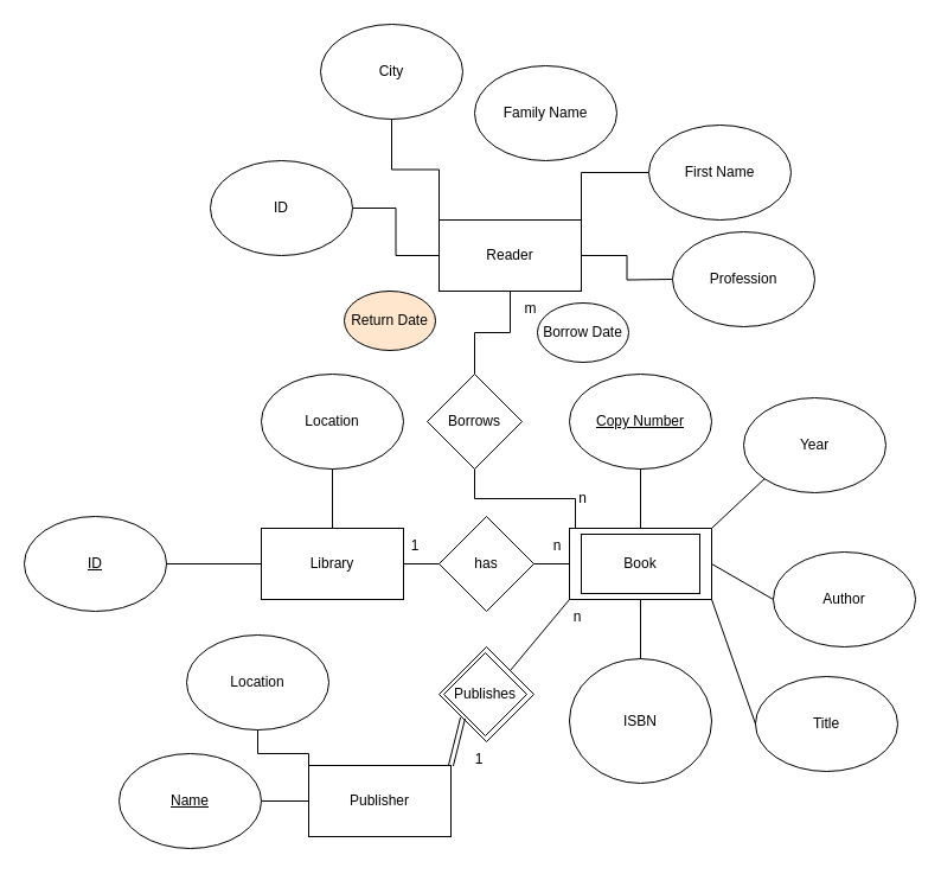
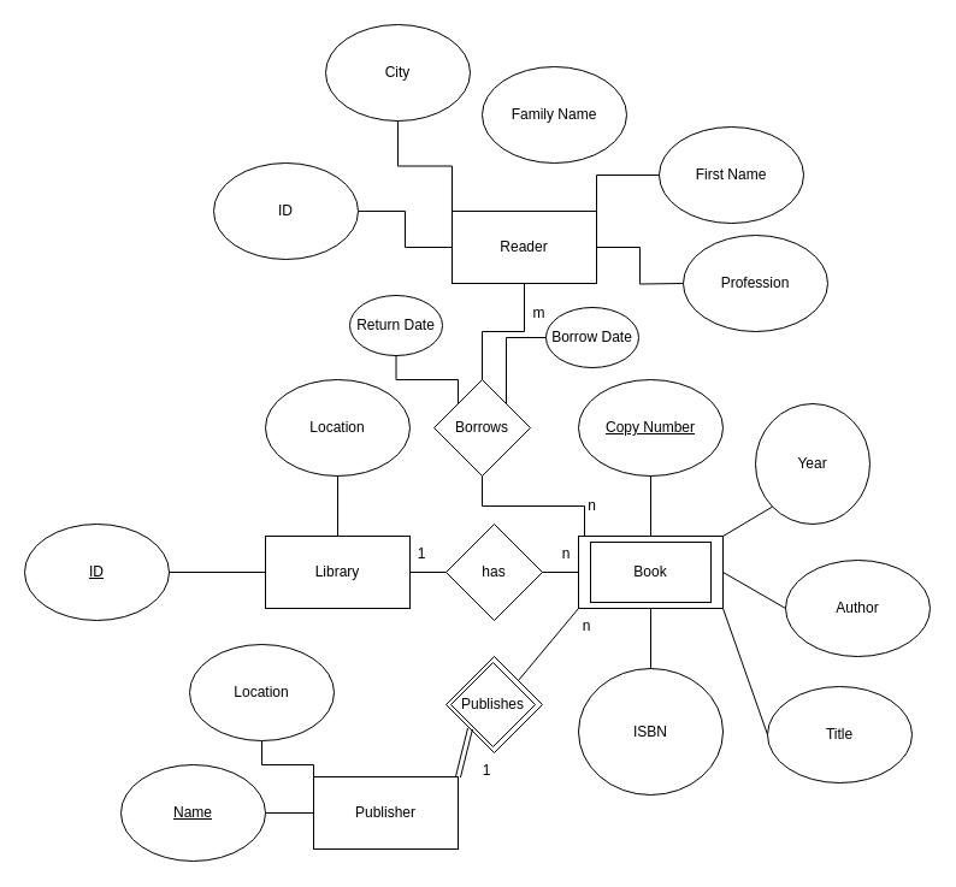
  <mxCell id="0" />
  <mxCell id="1" parent="0" />
  <mxCell id="2" value="Library" style="rounded=0;whiteSpace=wrap;html=1;" vertex="1" parent="1"><mxGeometry x="220" y="445" width="120" height="60" as="geometry" /></mxCell>
  <mxCell id="3" value="&lt;u&gt;ID&lt;/u&gt;" style="ellipse;whiteSpace=wrap;html=1;" vertex="1" parent="1"><mxGeometry x="20" y="435" width="120" height="80" as="geometry" /></mxCell>
  <mxCell id="4" value="Location" style="ellipse;whiteSpace=wrap;html=1;" vertex="1" parent="1"><mxGeometry x="220" y="315" width="120" height="80" as="geometry" /></mxCell>
  <mxCell id="5" value="Book" style="rounded=0;whiteSpace=wrap;html=1;shadow=0;glass=0;" vertex="1" parent="1"><mxGeometry x="480" y="445" width="120" height="60" as="geometry" /></mxCell>
  <mxCell id="6" value="has" style="rhombus;whiteSpace=wrap;html=1;" vertex="1" parent="1"><mxGeometry x="370" y="435" width="80" height="80" as="geometry" /></mxCell>
  <mxCell id="7" value="" style="endArrow=none;html=1;rounded=0;exitX=0;exitY=0.5;exitDx=0;exitDy=0;entryX=1;entryY=0.5;entryDx=0;entryDy=0;" edge="1" parent="1" source="2" target="3"><mxGeometry width="50" height="50" relative="1" as="geometry"><mxPoint x="250" y="495" as="sourcePoint" /><mxPoint x="300" y="445" as="targetPoint" /></mxGeometry></mxCell>
  <mxCell id="8" value="" style="endArrow=none;html=1;rounded=0;entryX=0.5;entryY=1;entryDx=0;entryDy=0;" edge="1" parent="1" target="4"><mxGeometry width="50" height="50" relative="1" as="geometry"><mxPoint x="280" y="445" as="sourcePoint" /><mxPoint x="330" y="405" as="targetPoint" /></mxGeometry></mxCell>
  <mxCell id="9" value="" style="endArrow=none;html=1;rounded=0;exitX=1;exitY=0.5;exitDx=0;exitDy=0;" edge="1" parent="1" source="2"><mxGeometry width="50" height="50" relative="1" as="geometry"><mxPoint x="390" y="525" as="sourcePoint" /><mxPoint x="370" y="475" as="targetPoint" /></mxGeometry></mxCell>
  <mxCell id="10" value="" style="endArrow=none;html=1;rounded=0;entryX=0;entryY=0.5;entryDx=0;entryDy=0;" edge="1" parent="1" source="6" target="5"><mxGeometry width="50" height="50" relative="1" as="geometry"><mxPoint x="440" y="615" as="sourcePoint" /><mxPoint x="490" y="565" as="targetPoint" /></mxGeometry></mxCell>
  <mxCell id="11" value="1" style="text;html=1;align=center;verticalAlign=middle;whiteSpace=wrap;rounded=0;" vertex="1" parent="1"><mxGeometry x="320" y="445" width="60" height="30" as="geometry" /></mxCell>
  <mxCell id="12" value="n" style="text;html=1;align=center;verticalAlign=middle;whiteSpace=wrap;rounded=0;" vertex="1" parent="1"><mxGeometry x="440" y="445" width="60" height="30" as="geometry" /></mxCell>
  <mxCell id="13" value="&lt;u&gt;Copy Number&lt;/u&gt;" style="ellipse;whiteSpace=wrap;html=1;" vertex="1" parent="1"><mxGeometry x="480" y="315" width="120" height="80" as="geometry" /></mxCell>
  <mxCell id="14" value="" style="endArrow=none;html=1;rounded=0;entryX=0.5;entryY=1;entryDx=0;entryDy=0;" edge="1" parent="1" source="5" target="13"><mxGeometry width="50" height="50" relative="1" as="geometry"><mxPoint x="250" y="495" as="sourcePoint" /><mxPoint x="300" y="445" as="targetPoint" /></mxGeometry></mxCell>
  <mxCell id="15" value="ISBN" style="ellipse;whiteSpace=wrap;html=1;" vertex="1" parent="1"><mxGeometry x="480" y="555" width="120" height="105" as="geometry" /></mxCell>
  <mxCell id="16" value="" style="endArrow=none;html=1;rounded=0;entryX=0.5;entryY=0;entryDx=0;entryDy=0;exitX=0.5;exitY=1;exitDx=0;exitDy=0;" edge="1" parent="1" source="5" target="15"><mxGeometry width="50" height="50" relative="1" as="geometry"><mxPoint x="550" y="455" as="sourcePoint" /><mxPoint x="550" y="405" as="targetPoint" /></mxGeometry></mxCell>
- <mxCell id="17" value="Year" style="ellipse;whiteSpace=wrap;html=1;" vertex="1" parent="1"><mxGeometry x="627" y="335" width="120" height="80" as="geometry" /></mxCell>
+ <mxCell id="17" value="Year" style="ellipse;whiteSpace=wrap;html=1;" vertex="1" parent="1"><mxGeometry x="627" y="335" width="95" height="100" as="geometry" /></mxCell>
  <mxCell id="18" value="Author" style="ellipse;whiteSpace=wrap;html=1;" vertex="1" parent="1"><mxGeometry x="652" y="465" width="120" height="80" as="geometry" /></mxCell>
  <mxCell id="19" value="Title" style="ellipse;whiteSpace=wrap;html=1;" vertex="1" parent="1"><mxGeometry x="637" y="570" width="120" height="80" as="geometry" /></mxCell>
  <mxCell id="20" value="" style="endArrow=none;html=1;rounded=0;entryX=1;entryY=1;entryDx=0;entryDy=0;exitX=0;exitY=0.5;exitDx=0;exitDy=0;" edge="1" parent="1" source="19" target="5"><mxGeometry width="50" height="50" relative="1" as="geometry"><mxPoint x="627" y="715" as="sourcePoint" /><mxPoint x="677" y="665" as="targetPoint" /></mxGeometry></mxCell>
  <mxCell id="21" value="" style="endArrow=none;html=1;rounded=0;entryX=1;entryY=0.5;entryDx=0;entryDy=0;exitX=0;exitY=0.5;exitDx=0;exitDy=0;" edge="1" parent="1" source="18" target="5"><mxGeometry width="50" height="50" relative="1" as="geometry"><mxPoint x="627" y="735" as="sourcePoint" /><mxPoint x="677" y="685" as="targetPoint" /></mxGeometry></mxCell>
  <mxCell id="22" value="" style="endArrow=none;html=1;rounded=0;entryX=1;entryY=0;entryDx=0;entryDy=0;exitX=0;exitY=1;exitDx=0;exitDy=0;" edge="1" parent="1" source="17" target="5"><mxGeometry width="50" height="50" relative="1" as="geometry"><mxPoint x="657" y="765" as="sourcePoint" /><mxPoint x="707" y="715" as="targetPoint" /></mxGeometry></mxCell>
  <mxCell id="23" value="Publisher" style="rounded=0;whiteSpace=wrap;html=1;" vertex="1" parent="1"><mxGeometry x="260" y="645" width="120" height="60" as="geometry" /></mxCell>
  <mxCell id="24" value="Publishes" style="rhombus;whiteSpace=wrap;html=1;" vertex="1" parent="1"><mxGeometry x="370" y="545" width="80" height="80" as="geometry" /></mxCell>
  <mxCell id="25" value="" style="endArrow=none;html=1;rounded=0;exitX=1;exitY=0;exitDx=0;exitDy=0;entryX=0;entryY=1;entryDx=0;entryDy=0;shape=link;" edge="1" parent="1" source="23" target="24"><mxGeometry width="50" height="50" relative="1" as="geometry"><mxPoint x="437" y="705" as="sourcePoint" /><mxPoint x="487" y="655" as="targetPoint" /></mxGeometry></mxCell>
  <mxCell id="26" value="" style="endArrow=none;html=1;rounded=0;entryX=0;entryY=1;entryDx=0;entryDy=0;exitX=1;exitY=0;exitDx=0;exitDy=0;" edge="1" parent="1" source="24" target="5"><mxGeometry width="50" height="50" relative="1" as="geometry"><mxPoint x="437" y="735" as="sourcePoint" /><mxPoint x="487" y="685" as="targetPoint" /></mxGeometry></mxCell>
  <mxCell id="27" value="1" style="text;html=1;align=center;verticalAlign=middle;whiteSpace=wrap;rounded=0;" vertex="1" parent="1"><mxGeometry x="374" y="625" width="60" height="30" as="geometry" /></mxCell>
  <mxCell id="28" value="n" style="text;html=1;align=center;verticalAlign=middle;whiteSpace=wrap;rounded=0;" vertex="1" parent="1"><mxGeometry x="457" y="505" width="60" height="30" as="geometry" /></mxCell>
  <mxCell id="29" style="edgeStyle=orthogonalEdgeStyle;rounded=0;orthogonalLoop=1;jettySize=auto;html=1;entryX=0;entryY=0.5;entryDx=0;entryDy=0;endArrow=none;endFill=0;" edge="1" parent="1" source="30" target="23"><mxGeometry relative="1" as="geometry" /></mxCell>
  <mxCell id="30" value="&lt;u&gt;Name&lt;/u&gt;" style="ellipse;whiteSpace=wrap;html=1;" vertex="1" parent="1"><mxGeometry x="100" y="635" width="120" height="80" as="geometry" /></mxCell>
  <mxCell id="31" style="edgeStyle=orthogonalEdgeStyle;rounded=0;orthogonalLoop=1;jettySize=auto;html=1;entryX=0;entryY=0;entryDx=0;entryDy=0;endArrow=none;endFill=0;" edge="1" parent="1" source="32" target="23"><mxGeometry relative="1" as="geometry" /></mxCell>
  <mxCell id="32" value="Location" style="ellipse;whiteSpace=wrap;html=1;" vertex="1" parent="1"><mxGeometry x="157" y="535" width="120" height="80" as="geometry" /></mxCell>
- <mxCell id="33" value="Reader" style="rounded=0;whiteSpace=wrap;html=1;" vertex="1" parent="1"><mxGeometry x="370" y="185" width="120" height="60" as="geometry" /></mxCell>
+ <mxCell id="33" value="Reader" style="rounded=0;whiteSpace=wrap;html=1;" vertex="1" parent="1"><mxGeometry x="375" y="175" width="120" height="60" as="geometry" /></mxCell>
  <mxCell id="34" style="edgeStyle=orthogonalEdgeStyle;rounded=0;orthogonalLoop=1;jettySize=auto;html=1;entryX=0;entryY=0.5;entryDx=0;entryDy=0;endArrow=none;endFill=0;" edge="1" parent="1" source="35" target="33"><mxGeometry relative="1" as="geometry" /></mxCell>
  <mxCell id="35" value="ID" style="ellipse;whiteSpace=wrap;html=1;" vertex="1" parent="1"><mxGeometry x="177" y="135" width="120" height="80" as="geometry" /></mxCell>
  <mxCell id="36" value="Family Name" style="ellipse;whiteSpace=wrap;html=1;" vertex="1" parent="1"><mxGeometry x="400" y="55" width="120" height="80" as="geometry" /></mxCell>
  <mxCell id="37" style="edgeStyle=orthogonalEdgeStyle;rounded=0;orthogonalLoop=1;jettySize=auto;html=1;entryX=1;entryY=0;entryDx=0;entryDy=0;endArrow=none;endFill=0;" edge="1" parent="1" source="38" target="33"><mxGeometry relative="1" as="geometry" /></mxCell>
  <mxCell id="38" value="First Name" style="ellipse;whiteSpace=wrap;html=1;" vertex="1" parent="1"><mxGeometry x="547" y="105" width="120" height="80" as="geometry" /></mxCell>
  <mxCell id="39" style="edgeStyle=orthogonalEdgeStyle;rounded=0;orthogonalLoop=1;jettySize=auto;html=1;entryX=0;entryY=0;entryDx=0;entryDy=0;endArrow=none;endFill=0;" edge="1" parent="1" source="40" target="33"><mxGeometry relative="1" as="geometry" /></mxCell>
  <mxCell id="40" value="City" style="ellipse;whiteSpace=wrap;html=1;" vertex="1" parent="1"><mxGeometry x="270" y="20" width="120" height="80" as="geometry" /></mxCell>
  <mxCell id="41" style="edgeStyle=orthogonalEdgeStyle;rounded=0;orthogonalLoop=1;jettySize=auto;html=1;entryX=1;entryY=0.5;entryDx=0;entryDy=0;endArrow=none;endFill=0;" edge="1" parent="1" target="33"><mxGeometry relative="1" as="geometry"><mxPoint x="567" y="235" as="sourcePoint" /></mxGeometry></mxCell>
  <mxCell id="42" value="Profession" style="ellipse;whiteSpace=wrap;html=1;" vertex="1" parent="1"><mxGeometry x="567" y="195" width="120" height="80" as="geometry" /></mxCell>
  <mxCell id="43" style="edgeStyle=orthogonalEdgeStyle;rounded=0;orthogonalLoop=1;jettySize=auto;html=1;entryX=0.5;entryY=1;entryDx=0;entryDy=0;endArrow=none;endFill=0;" edge="1" parent="1" source="45" target="33"><mxGeometry relative="1" as="geometry" /></mxCell>
  <mxCell id="44" style="edgeStyle=orthogonalEdgeStyle;rounded=0;orthogonalLoop=1;jettySize=auto;html=1;entryX=0.75;entryY=0;entryDx=0;entryDy=0;endArrow=none;endFill=0;" edge="1" parent="1" source="45" target="12"><mxGeometry relative="1" as="geometry" /></mxCell>
  <mxCell id="45" value="Borrows" style="rhombus;whiteSpace=wrap;html=1;" vertex="1" parent="1"><mxGeometry x="360" y="315" width="80" height="80" as="geometry" /></mxCell>
  <mxCell id="46" value="m" style="text;html=1;align=center;verticalAlign=middle;whiteSpace=wrap;rounded=0;" vertex="1" parent="1"><mxGeometry x="434" y="245" width="27" height="30" as="geometry" /></mxCell>
  <mxCell id="47" value="n" style="text;html=1;align=center;verticalAlign=middle;whiteSpace=wrap;rounded=0;" vertex="1" parent="1"><mxGeometry x="480" y="405" width="23" height="30" as="geometry" /></mxCell>
- <mxCell id="49" value="Return Date" style="ellipse;whiteSpace=wrap;html=1;fillColor=#ffe6cc;" vertex="1" parent="1"><mxGeometry x="290" y="245" width="77" height="50" as="geometry" /></mxCell>
+ <mxCell id="48" style="edgeStyle=orthogonalEdgeStyle;rounded=0;orthogonalLoop=1;jettySize=auto;html=1;entryX=0;entryY=0;entryDx=0;entryDy=0;endArrow=none;endFill=0;" edge="1" parent="1" source="49" target="45"><mxGeometry relative="1" as="geometry" /></mxCell>
+ <mxCell id="49" value="Return Date" style="ellipse;whiteSpace=wrap;html=1;" vertex="1" parent="1"><mxGeometry x="290" y="245" width="77" height="50" as="geometry" /></mxCell>
+ <mxCell id="50" style="edgeStyle=orthogonalEdgeStyle;rounded=0;orthogonalLoop=1;jettySize=auto;html=1;entryX=1;entryY=0;entryDx=0;entryDy=0;endArrow=none;endFill=0;" edge="1" parent="1" source="51" target="45"><mxGeometry relative="1" as="geometry" /></mxCell>
  <mxCell id="51" value="Borrow Date" style="ellipse;whiteSpace=wrap;html=1;" vertex="1" parent="1"><mxGeometry x="453" y="255" width="77" height="50" as="geometry" /></mxCell>
  <mxCell id="52" value="Book" style="rounded=0;whiteSpace=wrap;html=1;" vertex="1" parent="1"><mxGeometry x="490" y="450" width="100" height="50" as="geometry" /></mxCell>
  <mxCell id="53" value="Publishes" style="rhombus;whiteSpace=wrap;html=1;" vertex="1" parent="1"><mxGeometry x="374" y="550" width="70" height="70" as="geometry" /></mxCell>
